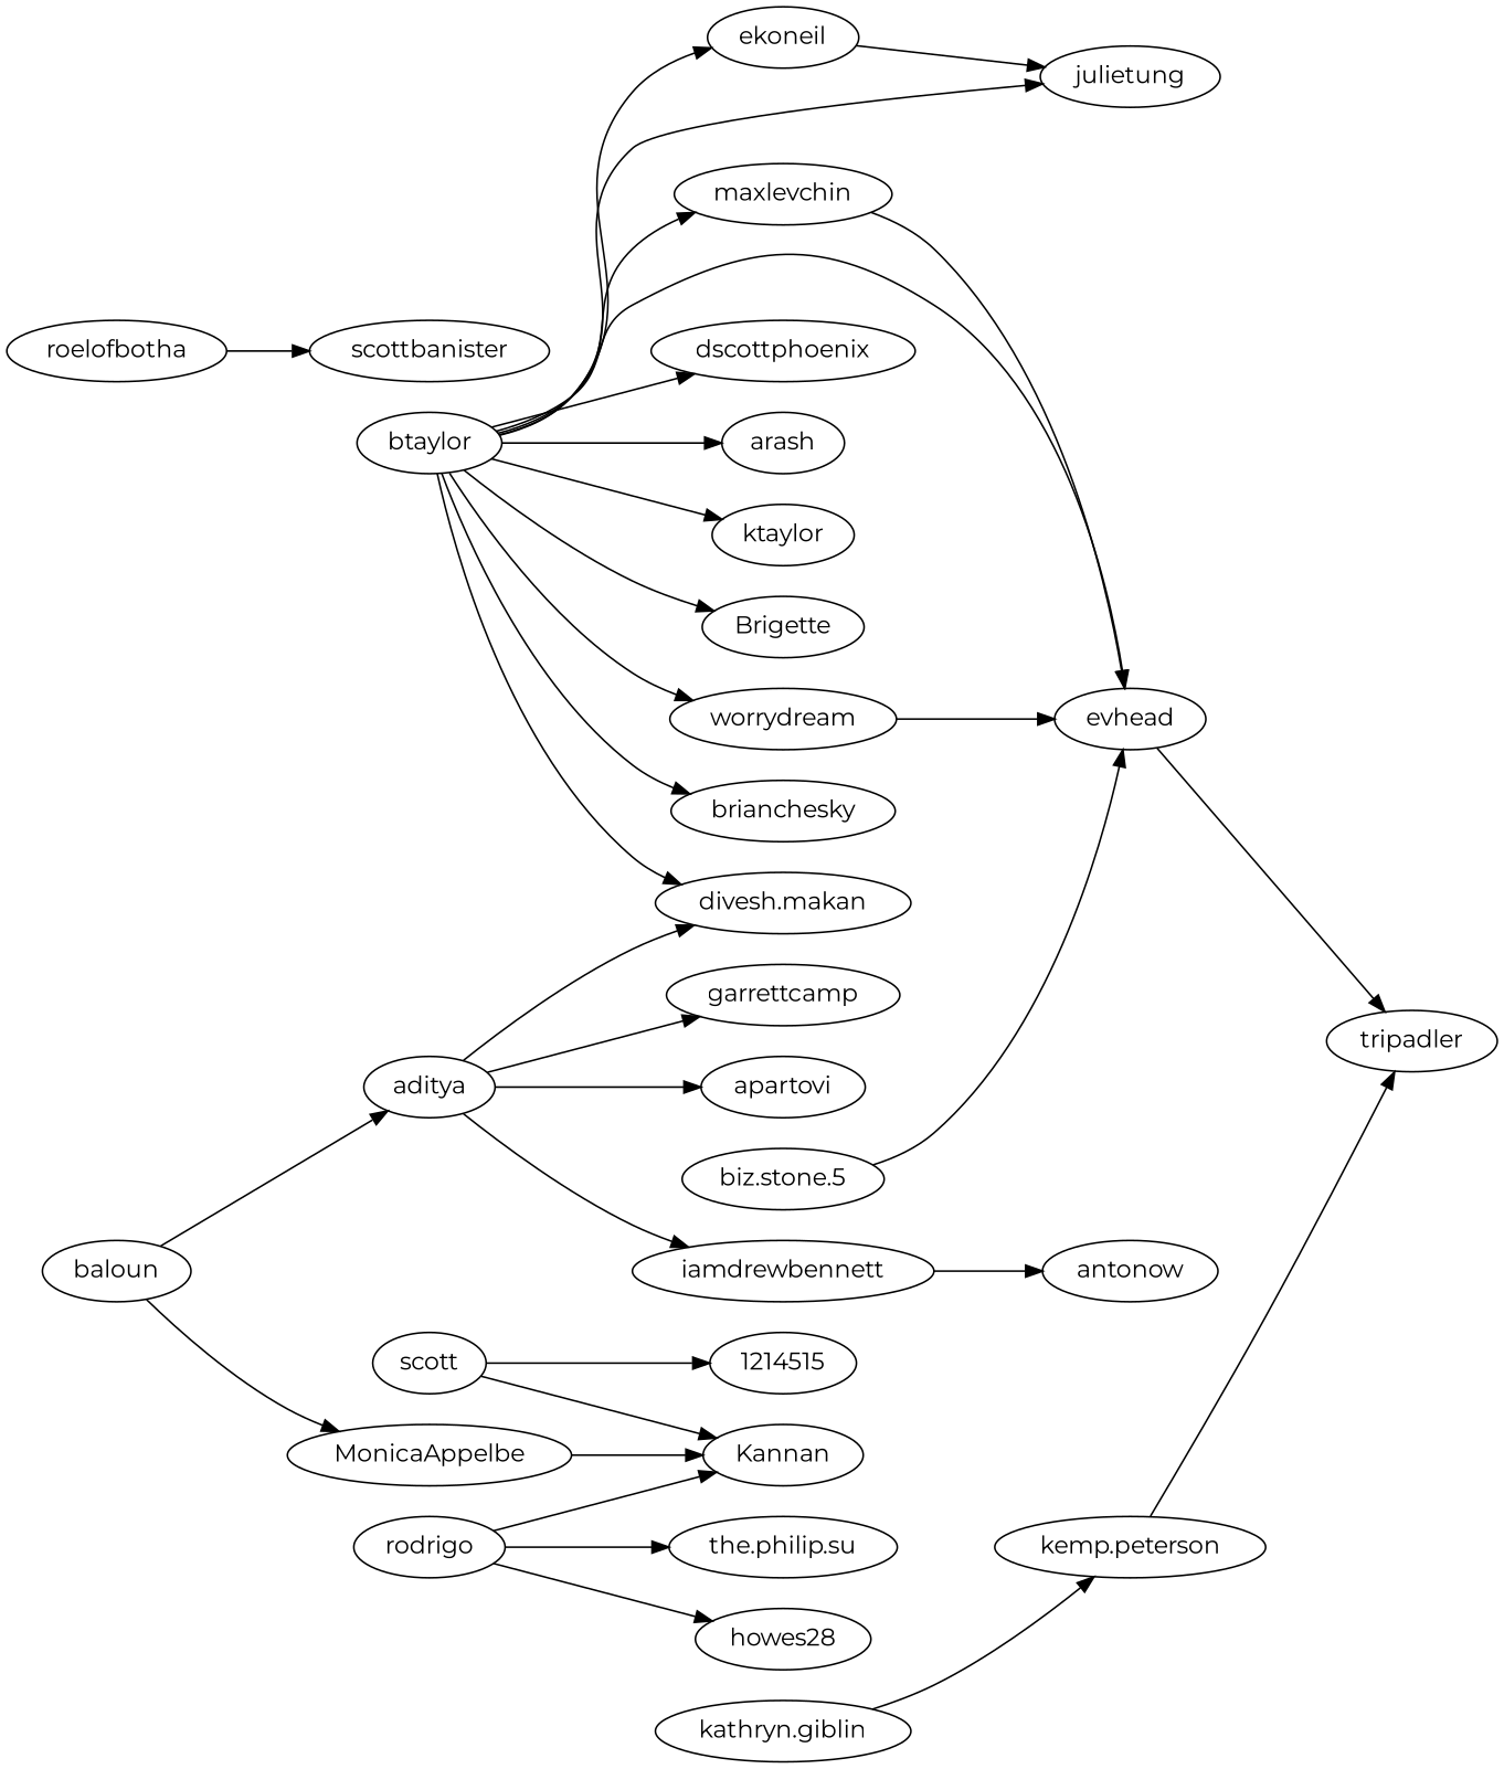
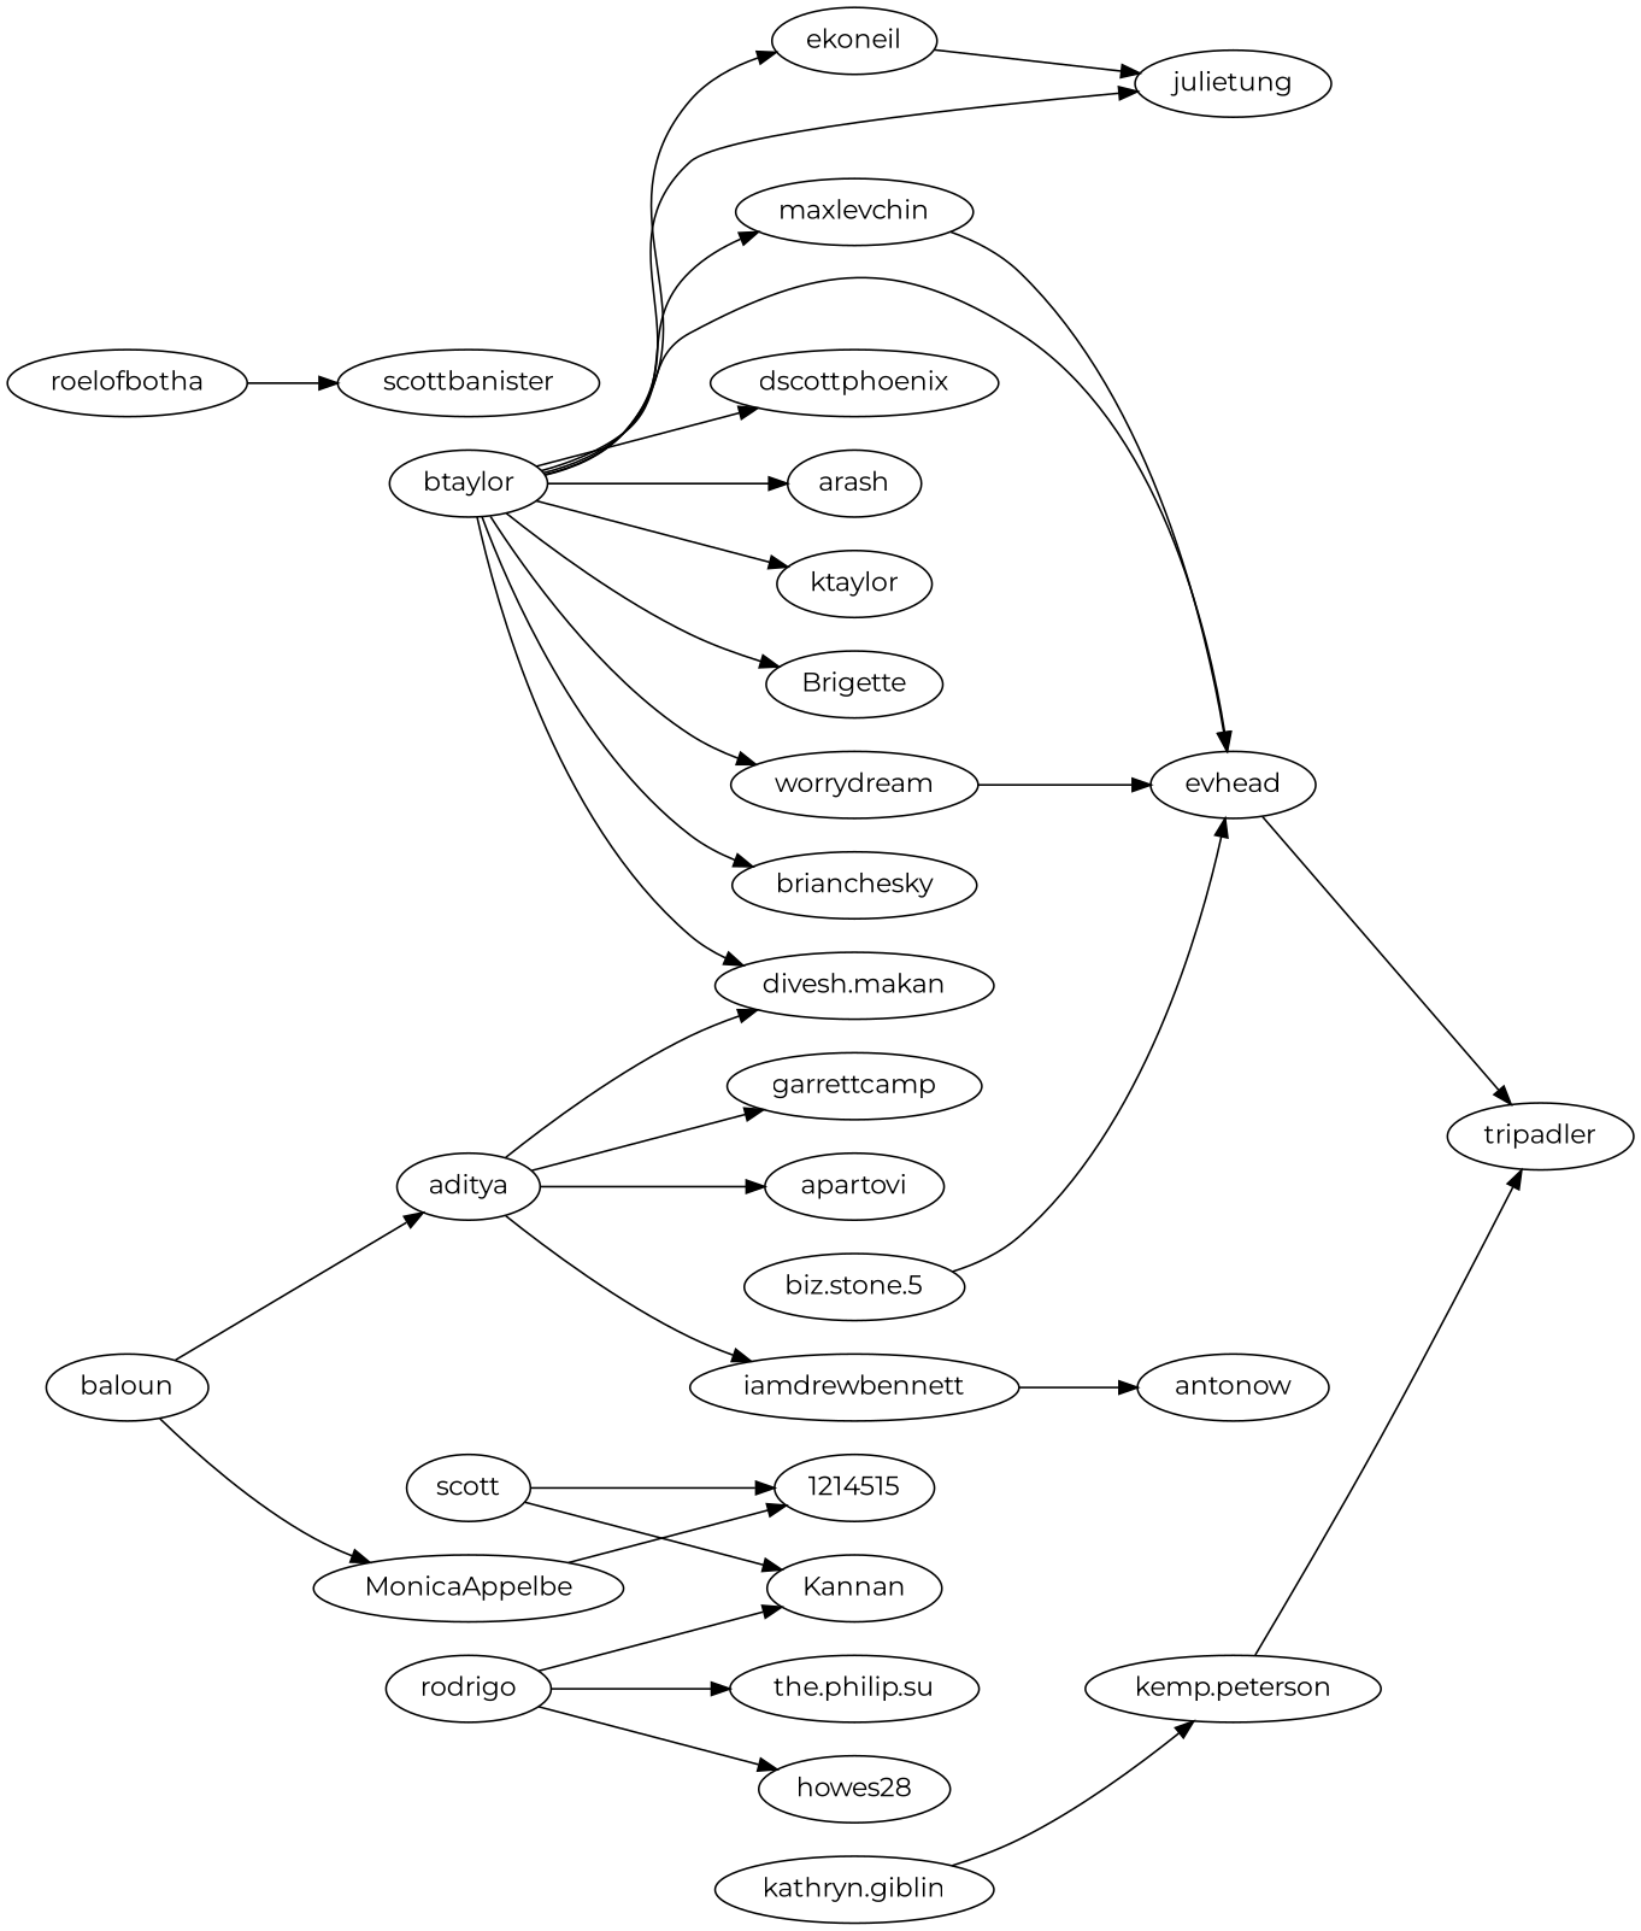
  strict digraph {
    fontname=Montserrat
    rankdir=LR
    node [fontname=Montserrat]
    edge [fontname=Montserrat]
    ekoneil
    julietung
    "kathryn.giblin"
    "kemp.peterson"
    tripadler
    baloun
    MonicaAppelbe
    aditya
    1214515
    iamdrewbennett
    garrettcamp
    apartovi
    "divesh.makan"
    antonow
    maxlevchin
    evhead
    scott
    Kannan
    rodrigo
    "the.philip.su"
    howes28
    "biz.stone.5"
    btaylor
    dscottphoenix
    arash
    ktaylor
    Brigette
    worrydream
    brianchesky
    roelofbotha
    scottbanister
    ekoneil -> julietung
    "kathryn.giblin" -> "kemp.peterson"
    "kemp.peterson" -> tripadler
    baloun -> MonicaAppelbe
    baloun -> aditya
-   MonicaAppelbe -> Kannan
+   MonicaAppelbe -> 1214515
    aditya -> iamdrewbennett
    aditya -> garrettcamp
    aditya -> apartovi
    aditya -> "divesh.makan"
    iamdrewbennett -> antonow
    maxlevchin -> evhead
    evhead -> tripadler
    scott -> 1214515
    scott -> Kannan
    rodrigo -> Kannan
    rodrigo -> "the.philip.su"
    rodrigo -> howes28
    "biz.stone.5" -> evhead
    btaylor -> ekoneil
    btaylor -> julietung
    btaylor -> "divesh.makan"
    btaylor -> maxlevchin
    btaylor -> evhead
    btaylor -> dscottphoenix
    btaylor -> arash
    btaylor -> ktaylor
    btaylor -> Brigette
    btaylor -> worrydream
    btaylor -> brianchesky
    worrydream -> evhead
    roelofbotha -> scottbanister
  }
